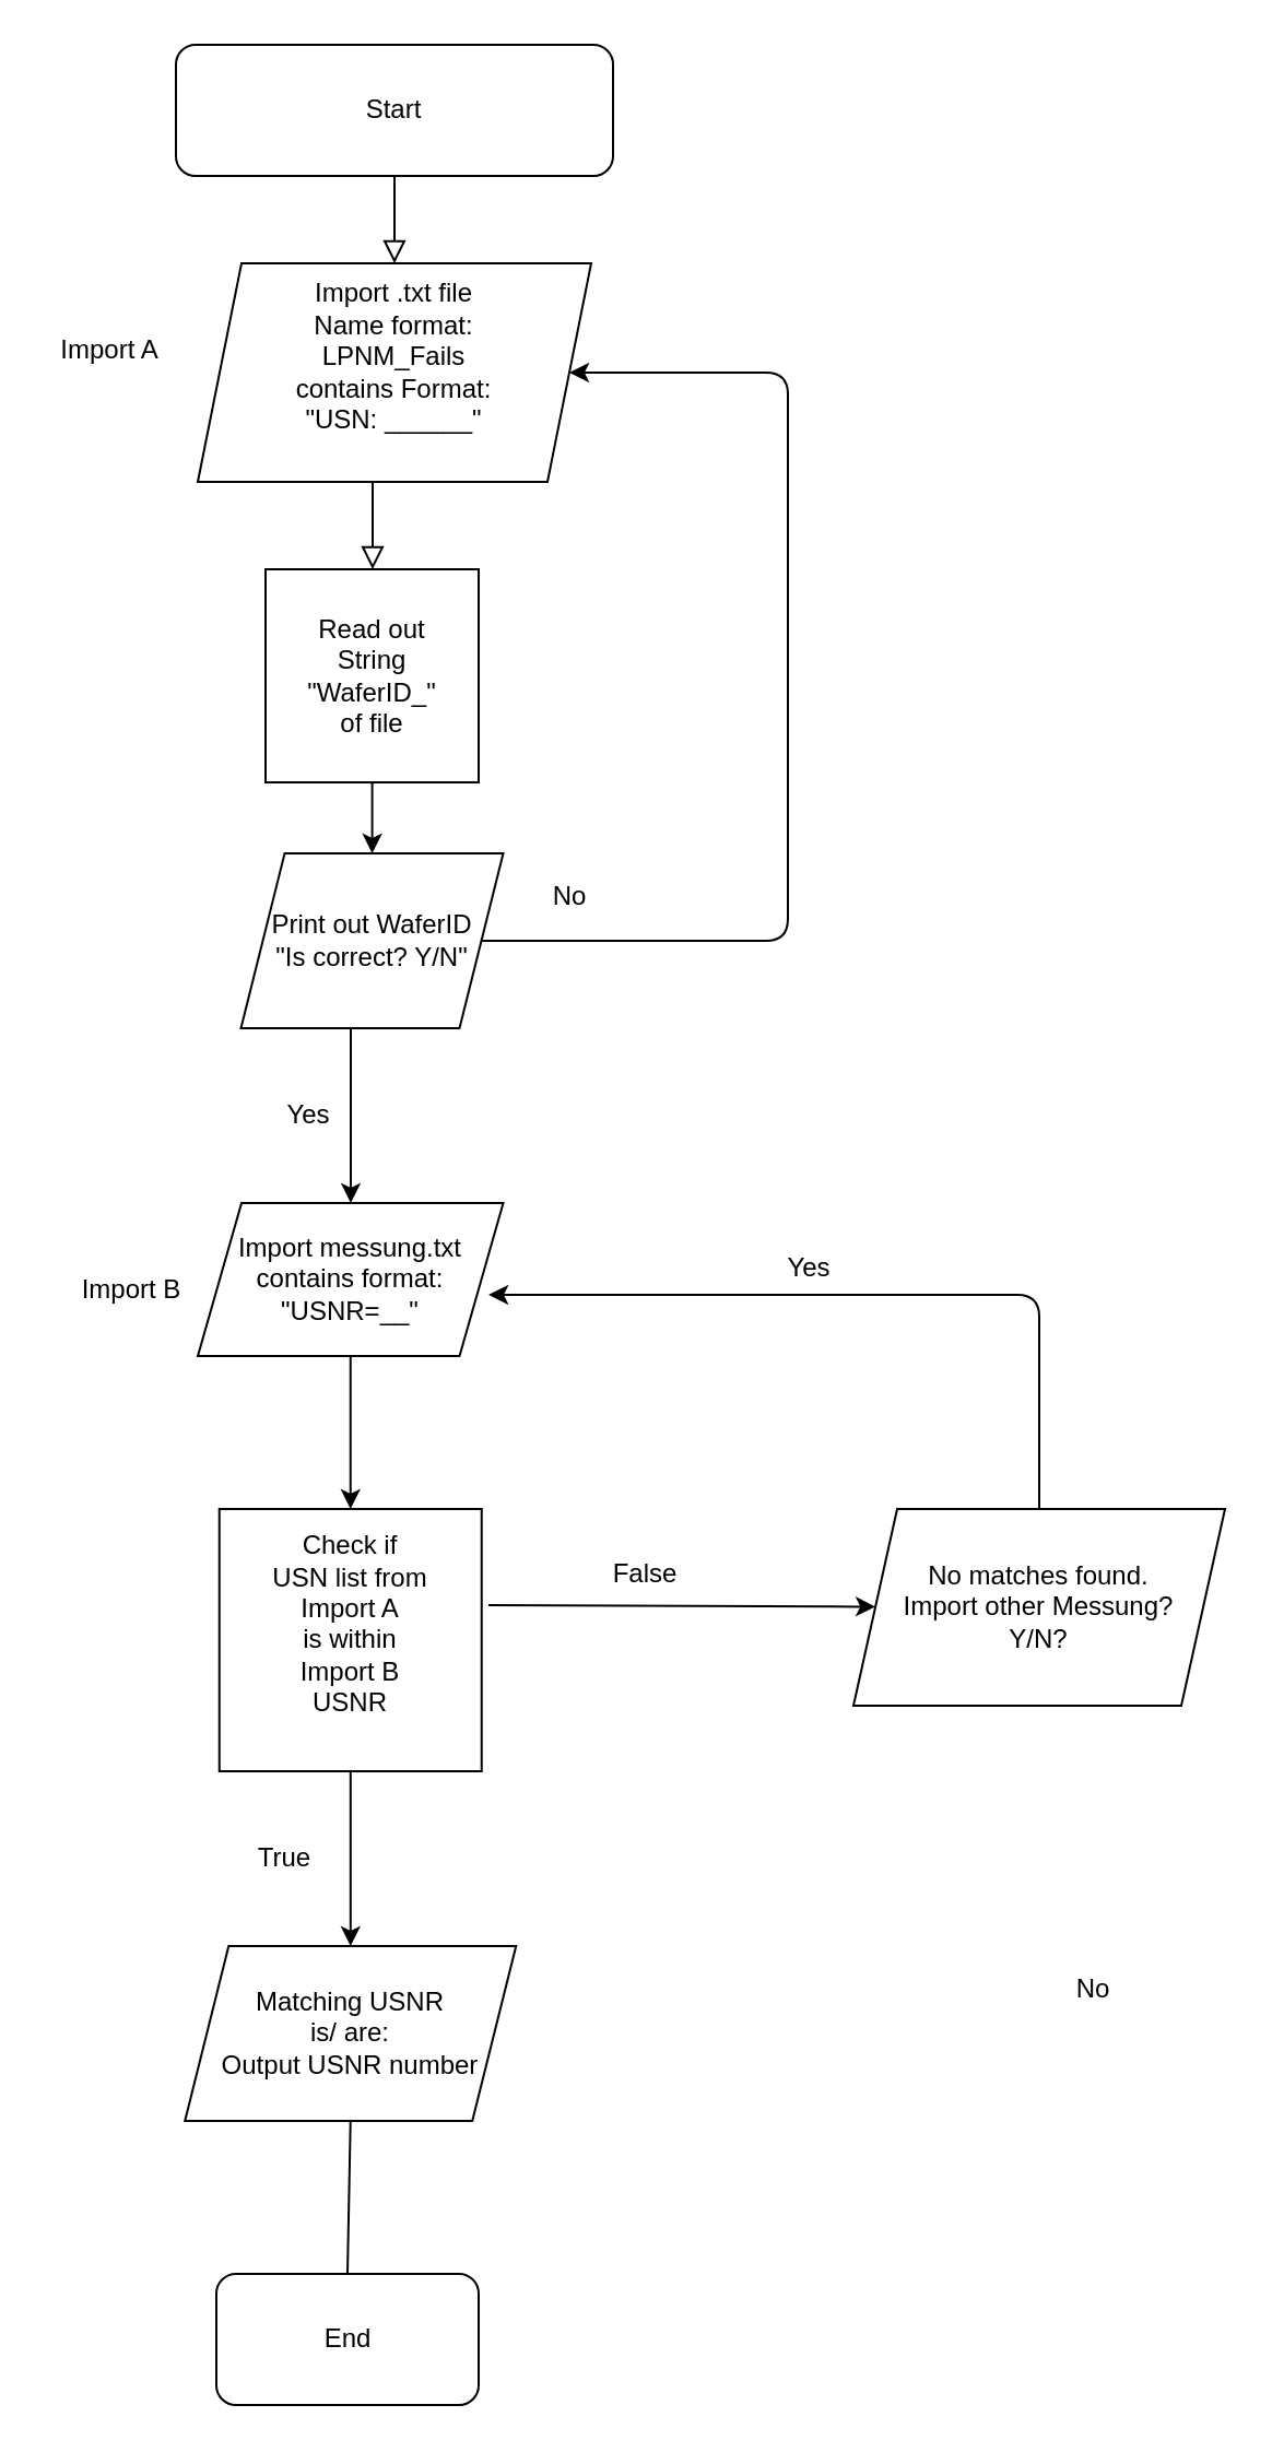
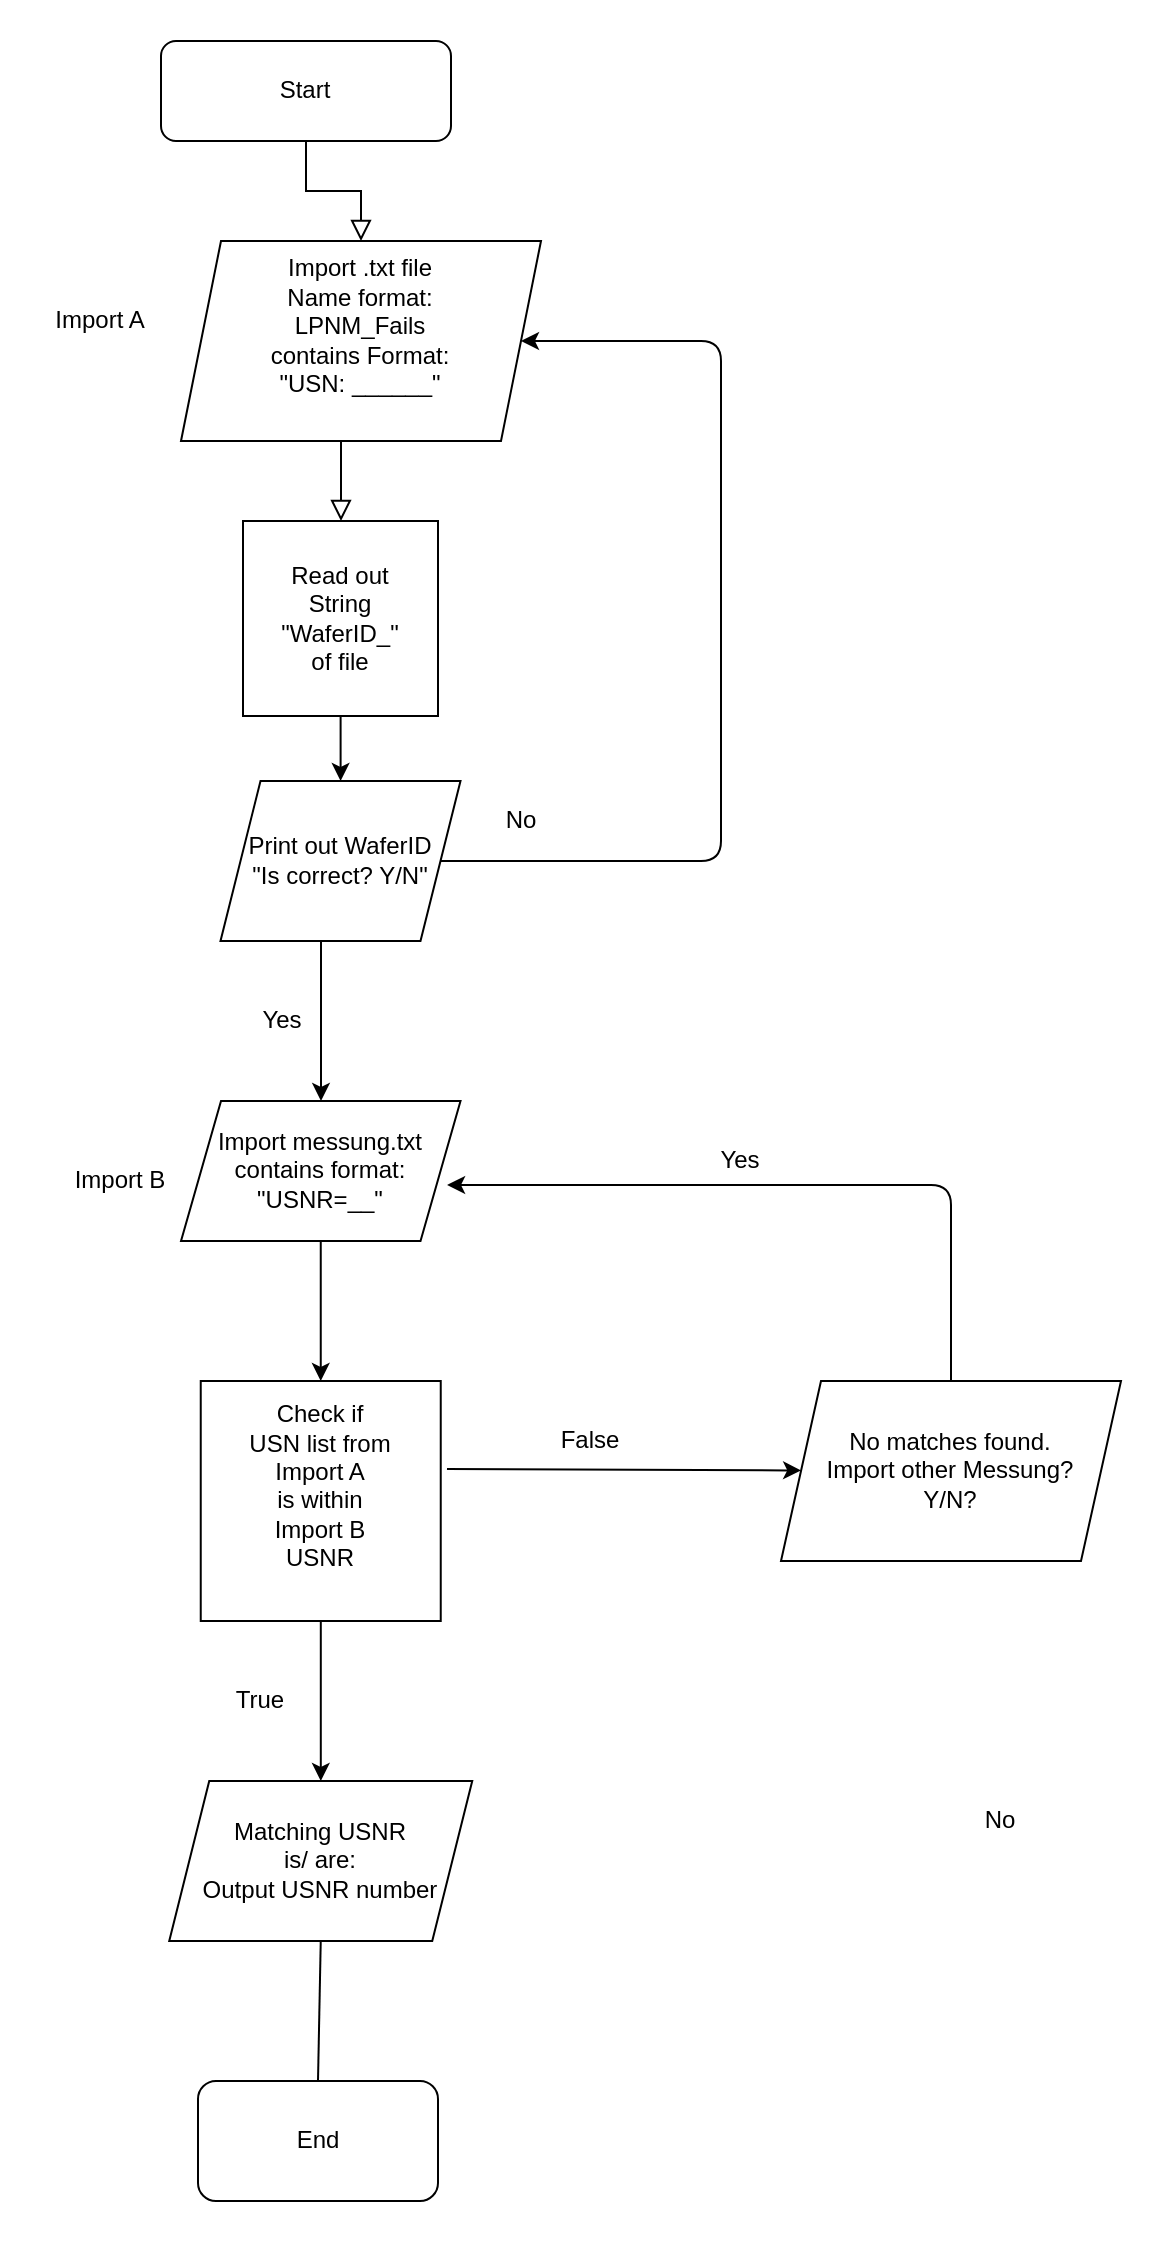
  <mxCell id="0" />
  <mxCell id="1" parent="0" />
  <mxCell id="2" value="" style="rounded=0;html=1;jettySize=auto;orthogonalLoop=1;fontSize=11;endArrow=block;endFill=0;endSize=8;strokeWidth=1;shadow=0;labelBackgroundColor=none;edgeStyle=orthogonalEdgeStyle;" parent="1" source="5" edge="1"><mxGeometry relative="1" as="geometry"><mxPoint x="170" y="260" as="targetPoint" /><Array as="points"><mxPoint x="170" y="260" /></Array></mxGeometry></mxCell>
- <mxCell id="3" value="Start " style="rounded=1;whiteSpace=wrap;html=1;fontSize=12;glass=0;strokeWidth=1;shadow=0;" parent="1" vertex="1"><mxGeometry x="80" y="20" width="200" height="60" as="geometry" /></mxCell>
+ <mxCell id="3" value="Start " style="rounded=1;whiteSpace=wrap;html=1;fontSize=12;glass=0;strokeWidth=1;shadow=0;" parent="1" vertex="1"><mxGeometry x="80" y="20" width="145" height="50" as="geometry" /></mxCell>
  <mxCell id="4" style="edgeStyle=orthogonalEdgeStyle;rounded=0;orthogonalLoop=1;jettySize=auto;html=1;exitX=0.25;exitY=1;exitDx=0;exitDy=0;" edge="1" parent="1"><mxGeometry relative="1" as="geometry"><mxPoint x="150" y="470" as="targetPoint" /><mxPoint x="150" y="470" as="sourcePoint" /></mxGeometry></mxCell>
  <mxCell id="5" value="&lt;div&gt;&lt;br&gt;&lt;/div&gt;&lt;div&gt;Import .txt file&lt;/div&gt;&lt;div&gt;Name format:&lt;/div&gt;&lt;div&gt;LPNM_Fails&lt;/div&gt;&lt;div&gt;contains Format: &lt;br&gt;&lt;/div&gt;&lt;div&gt;&quot;USN: ______&quot;&lt;br&gt;&lt;/div&gt;&lt;div&gt;&lt;br&gt;&lt;br&gt;&lt;/div&gt;" style="shape=parallelogram;perimeter=parallelogramPerimeter;whiteSpace=wrap;html=1;fixedSize=1;" vertex="1" parent="1"><mxGeometry x="90" y="120" width="180" height="100" as="geometry" /></mxCell>
  <mxCell id="6" value="" style="rounded=0;html=1;jettySize=auto;orthogonalLoop=1;fontSize=11;endArrow=block;endFill=0;endSize=8;strokeWidth=1;shadow=0;labelBackgroundColor=none;edgeStyle=orthogonalEdgeStyle;" edge="1" parent="1" source="3" target="5"><mxGeometry relative="1" as="geometry"><mxPoint x="180" y="70" as="sourcePoint" /><mxPoint x="180" y="250" as="targetPoint" /></mxGeometry></mxCell>
  <mxCell id="7" value="" style="edgeStyle=orthogonalEdgeStyle;rounded=0;orthogonalLoop=1;jettySize=auto;html=1;" edge="1" parent="1" source="8" target="11"><mxGeometry relative="1" as="geometry"><Array as="points"><mxPoint x="160" y="480" /><mxPoint x="160" y="480" /></Array></mxGeometry></mxCell>
  <mxCell id="8" value="&lt;div&gt;Print out WaferID&lt;/div&gt;&lt;div&gt;&quot;Is correct? Y/N&quot;&lt;br&gt;&lt;/div&gt;" style="shape=parallelogram;perimeter=parallelogramPerimeter;whiteSpace=wrap;html=1;fixedSize=1;" vertex="1" parent="1"><mxGeometry x="109.75" y="390" width="120" height="80" as="geometry" /></mxCell>
  <mxCell id="9" value="" style="edgeStyle=orthogonalEdgeStyle;rounded=0;orthogonalLoop=1;jettySize=auto;html=1;" edge="1" parent="1" source="10" target="8"><mxGeometry relative="1" as="geometry" /></mxCell>
  <mxCell id="10" value="&lt;div&gt;Read out&lt;/div&gt;&lt;div&gt;String&lt;br&gt;&lt;/div&gt;&lt;div&gt;&quot;WaferID_&quot;&lt;/div&gt;&lt;div&gt;of file&lt;br&gt;&lt;/div&gt;" style="whiteSpace=wrap;html=1;aspect=fixed;" vertex="1" parent="1"><mxGeometry x="121" y="260" width="97.5" height="97.5" as="geometry" /></mxCell>
  <mxCell id="11" value="&lt;div&gt;Import messung.txt&lt;/div&gt;&lt;div&gt;contains format:&lt;/div&gt;&lt;div&gt;&quot;USNR=__&quot;&lt;br&gt;&lt;/div&gt;" style="shape=parallelogram;perimeter=parallelogramPerimeter;whiteSpace=wrap;html=1;fixedSize=1;direction=west;" vertex="1" parent="1"><mxGeometry x="90" y="550" width="139.75" height="70" as="geometry" /></mxCell>
  <mxCell id="12" value="Yes" style="text;html=1;strokeColor=none;fillColor=none;align=center;verticalAlign=middle;whiteSpace=wrap;rounded=0;" vertex="1" parent="1"><mxGeometry x="121" y="500" width="40" height="20" as="geometry" /></mxCell>
  <mxCell id="13" value="" style="endArrow=classic;html=1;entryX=1;entryY=0.5;entryDx=0;entryDy=0;exitX=1;exitY=0.5;exitDx=0;exitDy=0;" edge="1" parent="1" source="8" target="5"><mxGeometry width="50" height="50" relative="1" as="geometry"><mxPoint x="360" y="490" as="sourcePoint" /><mxPoint x="360" y="150" as="targetPoint" /><Array as="points"><mxPoint x="360" y="430" /><mxPoint x="360" y="170" /></Array></mxGeometry></mxCell>
  <mxCell id="14" value="No" style="text;html=1;align=center;verticalAlign=middle;resizable=0;points=[];autosize=1;" vertex="1" parent="1"><mxGeometry x="245" y="400" width="30" height="20" as="geometry" /></mxCell>
  <mxCell id="15" value="" style="edgeStyle=orthogonalEdgeStyle;rounded=0;orthogonalLoop=1;jettySize=auto;html=1;" edge="1" parent="1" source="16" target="20"><mxGeometry relative="1" as="geometry" /></mxCell>
  <mxCell id="16" value="&lt;div&gt;Check if&lt;/div&gt;&lt;div&gt;USN list from &lt;br&gt;&lt;/div&gt;&lt;div&gt;Import A&lt;/div&gt;&lt;div&gt;is within&lt;/div&gt;&lt;div&gt;Import B&lt;/div&gt;&lt;div&gt;USNR&lt;br&gt;&lt;/div&gt;&lt;div&gt;&lt;br&gt;&lt;/div&gt;" style="whiteSpace=wrap;html=1;aspect=fixed;" vertex="1" parent="1"><mxGeometry x="99.87" y="690" width="120" height="120" as="geometry" /></mxCell>
  <mxCell id="17" value="" style="endArrow=classic;html=1;entryX=0.5;entryY=0;entryDx=0;entryDy=0;exitX=0.5;exitY=0;exitDx=0;exitDy=0;" edge="1" parent="1" source="11" target="16"><mxGeometry width="50" height="50" relative="1" as="geometry"><mxPoint x="200" y="570" as="sourcePoint" /><mxPoint x="250" y="520" as="targetPoint" /></mxGeometry></mxCell>
  <mxCell id="18" value="Import A" style="text;html=1;strokeColor=none;fillColor=none;align=center;verticalAlign=middle;whiteSpace=wrap;rounded=0;" vertex="1" parent="1"><mxGeometry x="20" y="150" width="60" height="20" as="geometry" /></mxCell>
  <mxCell id="19" value="Import B" style="text;html=1;strokeColor=none;fillColor=none;align=center;verticalAlign=middle;whiteSpace=wrap;rounded=0;" vertex="1" parent="1"><mxGeometry x="30" y="580" width="60" height="20" as="geometry" /></mxCell>
  <mxCell id="20" value="&lt;div&gt;Matching USNR&lt;/div&gt;&lt;div&gt;is/ are:&lt;/div&gt;&lt;div&gt;Output USNR number&lt;br&gt;&lt;/div&gt;" style="shape=parallelogram;perimeter=parallelogramPerimeter;whiteSpace=wrap;html=1;fixedSize=1;" vertex="1" parent="1"><mxGeometry x="84.12" y="890" width="151.5" height="80" as="geometry" /></mxCell>
  <mxCell id="21" value="True" style="text;html=1;strokeColor=none;fillColor=none;align=center;verticalAlign=middle;whiteSpace=wrap;rounded=0;" vertex="1" parent="1"><mxGeometry x="109.75" y="840" width="40" height="20" as="geometry" /></mxCell>
  <mxCell id="22" value="&lt;div&gt;No matches found. &lt;br&gt;&lt;/div&gt;&lt;div&gt;Import other Messung?&lt;/div&gt;&lt;div&gt;Y/N?&lt;br&gt;&lt;/div&gt;" style="shape=parallelogram;perimeter=parallelogramPerimeter;whiteSpace=wrap;html=1;fixedSize=1;" vertex="1" parent="1"><mxGeometry x="390" y="690" width="170" height="90" as="geometry" /></mxCell>
  <mxCell id="23" value="" style="endArrow=classic;html=1;exitX=1.026;exitY=0.367;exitDx=0;exitDy=0;exitPerimeter=0;" edge="1" parent="1" source="16" target="22"><mxGeometry width="50" height="50" relative="1" as="geometry"><mxPoint x="200" y="810" as="sourcePoint" /><mxPoint x="250" y="760" as="targetPoint" /></mxGeometry></mxCell>
  <mxCell id="24" value="" style="endArrow=classic;html=1;exitX=0.5;exitY=0;exitDx=0;exitDy=0;entryX=0.048;entryY=0.4;entryDx=0;entryDy=0;entryPerimeter=0;" edge="1" parent="1" source="22" target="11"><mxGeometry width="50" height="50" relative="1" as="geometry"><mxPoint x="200" y="650" as="sourcePoint" /><mxPoint x="250" y="600" as="targetPoint" /><Array as="points"><mxPoint x="475" y="592" /></Array></mxGeometry></mxCell>
  <mxCell id="25" value="False" style="text;html=1;strokeColor=none;fillColor=none;align=center;verticalAlign=middle;whiteSpace=wrap;rounded=0;" vertex="1" parent="1"><mxGeometry x="275" y="700" width="40" height="40" as="geometry" /></mxCell>
  <mxCell id="26" value="Yes" style="text;html=1;strokeColor=none;fillColor=none;align=center;verticalAlign=middle;whiteSpace=wrap;rounded=0;" vertex="1" parent="1"><mxGeometry x="350" y="570" width="40" height="20" as="geometry" /></mxCell>
  <mxCell id="27" value="End" style="rounded=1;whiteSpace=wrap;html=1;" vertex="1" parent="1"><mxGeometry x="98.5" y="1040" width="120" height="60" as="geometry" /></mxCell>
  <mxCell id="28" value="" style="endArrow=none;html=1;exitX=0.5;exitY=1;exitDx=0;exitDy=0;entryX=0.5;entryY=0;entryDx=0;entryDy=0;" edge="1" parent="1" source="20" target="27"><mxGeometry width="50" height="50" relative="1" as="geometry"><mxPoint x="200" y="990" as="sourcePoint" /><mxPoint x="250" y="940" as="targetPoint" /></mxGeometry></mxCell>
  <mxCell id="29" value="No" style="text;html=1;strokeColor=none;fillColor=none;align=center;verticalAlign=middle;whiteSpace=wrap;rounded=0;" vertex="1" parent="1"><mxGeometry x="480" y="900" width="40" height="20" as="geometry" /></mxCell>
